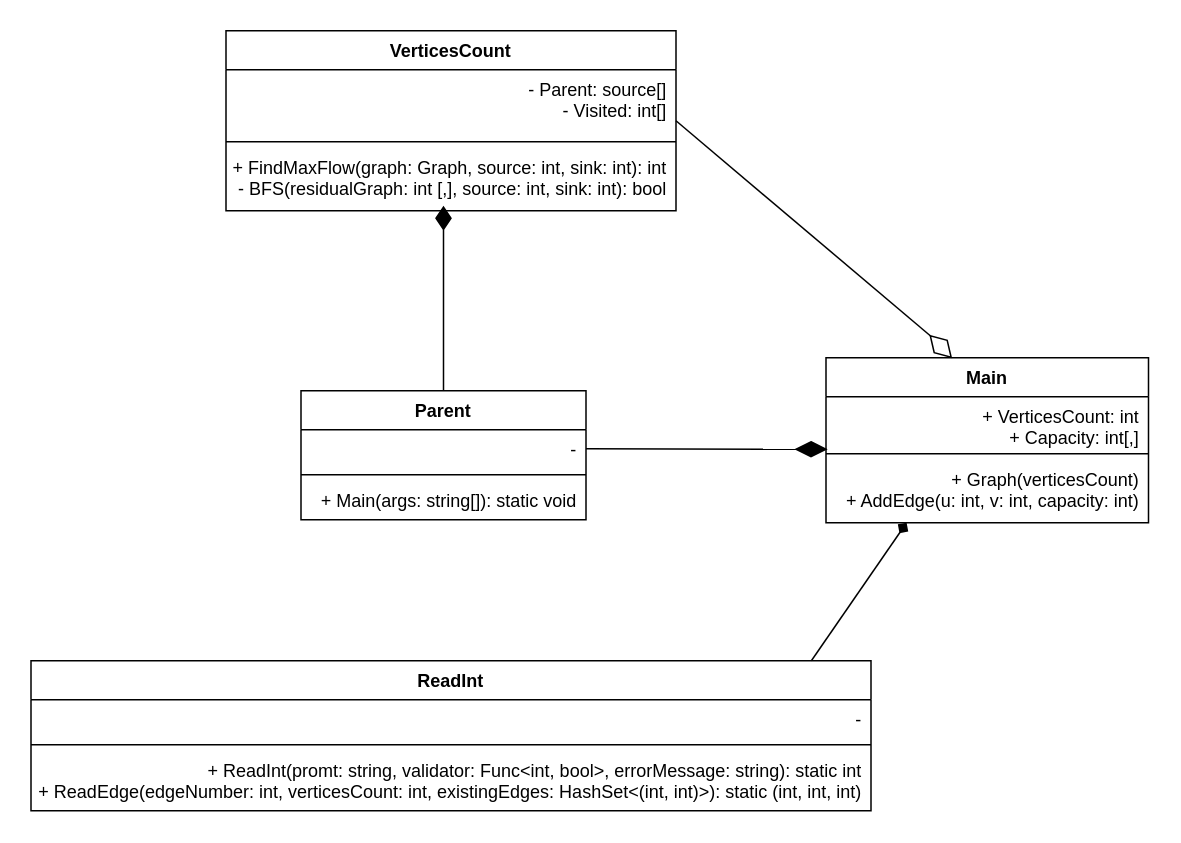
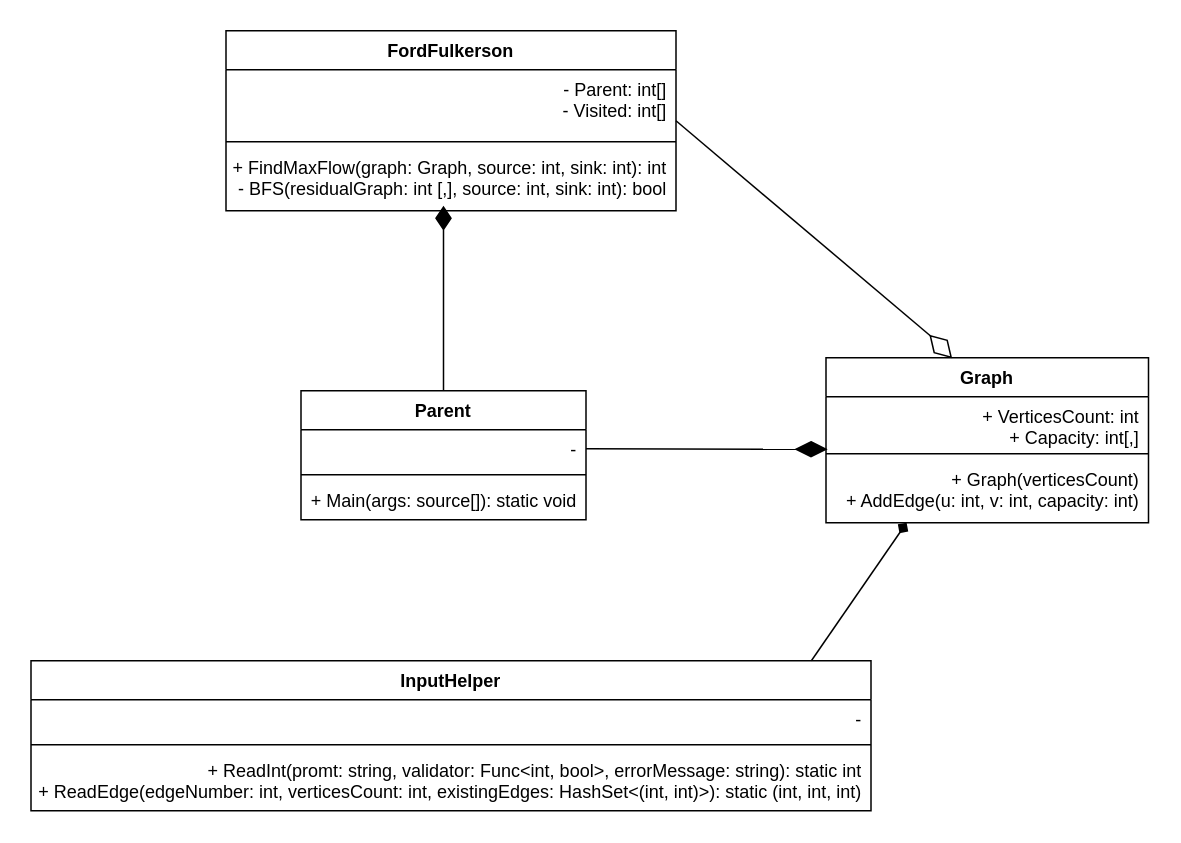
  <mxCell id="0" />
  <mxCell id="1" parent="0" />
- <mxCell id="2" value="VerticesCount" style="swimlane;fontStyle=1;align=center;verticalAlign=top;childLayout=stackLayout;horizontal=1;startSize=26;horizontalStack=0;resizeParent=1;resizeParentMax=0;resizeLast=0;collapsible=1;marginBottom=0;whiteSpace=wrap;html=1;" vertex="1" parent="1"><mxGeometry x="150" y="20" width="300" height="120" as="geometry" /></mxCell>
- <mxCell id="3" value="- Parent: source[]&lt;div&gt;- Visited: int[]&lt;br&gt;&lt;div&gt;&lt;br&gt;&lt;/div&gt;&lt;/div&gt;" style="text;strokeColor=none;fillColor=none;align=right;verticalAlign=top;spacingLeft=4;spacingRight=4;overflow=hidden;rotatable=0;points=[[0,0.5],[1,0.5]];portConstraint=eastwest;whiteSpace=wrap;html=1;" vertex="1" parent="2"><mxGeometry y="26" width="300" height="44" as="geometry" /></mxCell>
+ <mxCell id="2" value="FordFulkerson" style="swimlane;fontStyle=1;align=center;verticalAlign=top;childLayout=stackLayout;horizontal=1;startSize=26;horizontalStack=0;resizeParent=1;resizeParentMax=0;resizeLast=0;collapsible=1;marginBottom=0;whiteSpace=wrap;html=1;" vertex="1" parent="1"><mxGeometry x="150" y="20" width="300" height="120" as="geometry" /></mxCell>
+ <mxCell id="3" value="- Parent: int[]&lt;div&gt;- Visited: int[]&lt;br&gt;&lt;div&gt;&lt;br&gt;&lt;/div&gt;&lt;/div&gt;" style="text;strokeColor=none;fillColor=none;align=right;verticalAlign=top;spacingLeft=4;spacingRight=4;overflow=hidden;rotatable=0;points=[[0,0.5],[1,0.5]];portConstraint=eastwest;whiteSpace=wrap;html=1;" vertex="1" parent="2"><mxGeometry y="26" width="300" height="44" as="geometry" /></mxCell>
  <mxCell id="4" value="" style="line;strokeWidth=1;fillColor=none;align=left;verticalAlign=middle;spacingTop=-1;spacingLeft=3;spacingRight=3;rotatable=0;labelPosition=right;points=[];portConstraint=eastwest;strokeColor=inherit;" vertex="1" parent="2"><mxGeometry y="70" width="300" height="8" as="geometry" /></mxCell>
  <mxCell id="5" value="+ FindMaxFlow(graph: Graph, source: int, sink: int): int&lt;br&gt;&lt;span style=&quot;background-color: initial;&quot;&gt;- BFS(residualGraph: int [,], source: int, sink: int): bool&lt;/span&gt;" style="text;strokeColor=none;fillColor=none;align=right;verticalAlign=top;spacingLeft=4;spacingRight=4;overflow=hidden;rotatable=0;points=[[0,0.5],[1,0.5]];portConstraint=eastwest;whiteSpace=wrap;html=1;" vertex="1" parent="2"><mxGeometry y="78" width="300" height="42" as="geometry" /></mxCell>
- <mxCell id="6" value="Main" style="swimlane;fontStyle=1;align=center;verticalAlign=top;childLayout=stackLayout;horizontal=1;startSize=26;horizontalStack=0;resizeParent=1;resizeParentMax=0;resizeLast=0;collapsible=1;marginBottom=0;whiteSpace=wrap;html=1;" vertex="1" parent="1"><mxGeometry x="550" y="238" width="215" height="110" as="geometry" /></mxCell>
+ <mxCell id="6" value="Graph" style="swimlane;fontStyle=1;align=center;verticalAlign=top;childLayout=stackLayout;horizontal=1;startSize=26;horizontalStack=0;resizeParent=1;resizeParentMax=0;resizeLast=0;collapsible=1;marginBottom=0;whiteSpace=wrap;html=1;" vertex="1" parent="1"><mxGeometry x="550" y="238" width="215" height="110" as="geometry" /></mxCell>
  <mxCell id="7" value="+ VerticesCount: int&lt;div&gt;+ Capacity: int[,]&lt;/div&gt;" style="text;strokeColor=none;fillColor=none;align=right;verticalAlign=top;spacingLeft=4;spacingRight=4;overflow=hidden;rotatable=0;points=[[0,0.5],[1,0.5]];portConstraint=eastwest;whiteSpace=wrap;html=1;" vertex="1" parent="6"><mxGeometry y="26" width="215" height="34" as="geometry" /></mxCell>
  <mxCell id="8" value="" style="line;strokeWidth=1;fillColor=none;align=left;verticalAlign=middle;spacingTop=-1;spacingLeft=3;spacingRight=3;rotatable=0;labelPosition=right;points=[];portConstraint=eastwest;strokeColor=inherit;" vertex="1" parent="6"><mxGeometry y="60" width="215" height="8" as="geometry" /></mxCell>
  <mxCell id="9" value="+ Graph(verticesCount)&lt;div&gt;+ AddEdge(u: int, v: int, capacity: int)&lt;/div&gt;" style="text;strokeColor=none;fillColor=none;align=right;verticalAlign=top;spacingLeft=4;spacingRight=4;overflow=hidden;rotatable=0;points=[[0,0.5],[1,0.5]];portConstraint=eastwest;whiteSpace=wrap;html=1;" vertex="1" parent="6"><mxGeometry y="68" width="215" height="42" as="geometry" /></mxCell>
- <mxCell id="10" value="ReadInt" style="swimlane;fontStyle=1;align=center;verticalAlign=top;childLayout=stackLayout;horizontal=1;startSize=26;horizontalStack=0;resizeParent=1;resizeParentMax=0;resizeLast=0;collapsible=1;marginBottom=0;whiteSpace=wrap;html=1;" vertex="1" parent="1"><mxGeometry x="20" y="440" width="560" height="100" as="geometry" /></mxCell>
+ <mxCell id="10" value="InputHelper" style="swimlane;fontStyle=1;align=center;verticalAlign=top;childLayout=stackLayout;horizontal=1;startSize=26;horizontalStack=0;resizeParent=1;resizeParentMax=0;resizeLast=0;collapsible=1;marginBottom=0;whiteSpace=wrap;html=1;" vertex="1" parent="1"><mxGeometry x="20" y="440" width="560" height="100" as="geometry" /></mxCell>
  <mxCell id="11" value="-" style="text;strokeColor=none;fillColor=none;align=right;verticalAlign=top;spacingLeft=4;spacingRight=4;overflow=hidden;rotatable=0;points=[[0,0.5],[1,0.5]];portConstraint=eastwest;whiteSpace=wrap;html=1;" vertex="1" parent="10"><mxGeometry y="26" width="560" height="26" as="geometry" /></mxCell>
  <mxCell id="12" value="" style="line;strokeWidth=1;fillColor=none;align=left;verticalAlign=middle;spacingTop=-1;spacingLeft=3;spacingRight=3;rotatable=0;labelPosition=right;points=[];portConstraint=eastwest;strokeColor=inherit;" vertex="1" parent="10"><mxGeometry y="52" width="560" height="8" as="geometry" /></mxCell>
  <mxCell id="13" value="+ ReadInt(promt: string, validator: Func&amp;lt;int, bool&amp;gt;, errorMessage: string): static int&lt;div&gt;+ ReadEdge(edgeNumber: int, verticesCount: int, existingEdges: HashSet&amp;lt;(int, int)&amp;gt;): static (int, int, int)&lt;br&gt;&lt;div&gt;&lt;br&gt;&lt;/div&gt;&lt;/div&gt;" style="text;strokeColor=none;fillColor=none;align=right;verticalAlign=top;spacingLeft=4;spacingRight=4;overflow=hidden;rotatable=0;points=[[0,0.5],[1,0.5]];portConstraint=eastwest;whiteSpace=wrap;html=1;" vertex="1" parent="10"><mxGeometry y="60" width="560" height="40" as="geometry" /></mxCell>
  <mxCell id="14" value="Parent" style="swimlane;fontStyle=1;align=center;verticalAlign=top;childLayout=stackLayout;horizontal=1;startSize=26;horizontalStack=0;resizeParent=1;resizeParentMax=0;resizeLast=0;collapsible=1;marginBottom=0;whiteSpace=wrap;html=1;" vertex="1" parent="1"><mxGeometry x="200" y="260" width="190" height="86" as="geometry" /></mxCell>
  <mxCell id="15" value="-" style="text;strokeColor=none;fillColor=none;align=right;verticalAlign=top;spacingLeft=4;spacingRight=4;overflow=hidden;rotatable=0;points=[[0,0.5],[1,0.5]];portConstraint=eastwest;whiteSpace=wrap;html=1;" vertex="1" parent="14"><mxGeometry y="26" width="190" height="26" as="geometry" /></mxCell>
  <mxCell id="16" value="" style="line;strokeWidth=1;fillColor=none;align=left;verticalAlign=middle;spacingTop=-1;spacingLeft=3;spacingRight=3;rotatable=0;labelPosition=right;points=[];portConstraint=eastwest;strokeColor=inherit;" vertex="1" parent="14"><mxGeometry y="52" width="190" height="8" as="geometry" /></mxCell>
- <mxCell id="17" value="+ Main(args: string[]): static void" style="text;strokeColor=none;fillColor=none;align=right;verticalAlign=top;spacingLeft=4;spacingRight=4;overflow=hidden;rotatable=0;points=[[0,0.5],[1,0.5]];portConstraint=eastwest;whiteSpace=wrap;html=1;" vertex="1" parent="14"><mxGeometry y="60" width="190" height="26" as="geometry" /></mxCell>
+ <mxCell id="17" value="+ Main(args: source[]): static void" style="text;strokeColor=none;fillColor=none;align=right;verticalAlign=top;spacingLeft=4;spacingRight=4;overflow=hidden;rotatable=0;points=[[0,0.5],[1,0.5]];portConstraint=eastwest;whiteSpace=wrap;html=1;" vertex="1" parent="14"><mxGeometry y="60" width="190" height="26" as="geometry" /></mxCell>
  <mxCell id="18" value="" style="rhombus;whiteSpace=wrap;html=1;fillColor=#000000;" vertex="1" parent="1"><mxGeometry x="530" y="294" width="20" height="10" as="geometry" /></mxCell>
  <mxCell id="19" value="" style="endArrow=none;html=1;rounded=0;entryX=0;entryY=0.5;entryDx=0;entryDy=0;exitX=1;exitY=0.5;exitDx=0;exitDy=0;" edge="1" parent="1" target="18"><mxGeometry width="50" height="50" relative="1" as="geometry"><mxPoint x="390" y="298.66" as="sourcePoint" /><mxPoint x="530" y="298.66" as="targetPoint" /></mxGeometry></mxCell>
  <mxCell id="20" value="" style="rhombus;whiteSpace=wrap;html=1;fillColor=#000000;rotation=-90;" vertex="1" parent="1"><mxGeometry x="287.5" y="140" width="15" height="10" as="geometry" /></mxCell>
  <mxCell id="21" value="" style="endArrow=none;html=1;rounded=0;exitX=0.5;exitY=0;exitDx=0;exitDy=0;entryX=0;entryY=0.5;entryDx=0;entryDy=0;" edge="1" parent="1" source="14" target="20"><mxGeometry width="50" height="50" relative="1" as="geometry"><mxPoint x="280" y="150" as="sourcePoint" /><mxPoint x="295" y="170" as="targetPoint" /></mxGeometry></mxCell>
  <mxCell id="22" value="" style="rhombus;whiteSpace=wrap;html=1;fillColor=#FFFFFF;rotation=-134;" vertex="1" parent="1"><mxGeometry x="616.48" y="224.51" width="20" height="12" as="geometry" /></mxCell>
  <mxCell id="23" value="" style="endArrow=none;html=1;rounded=0;exitX=1;exitY=0.5;exitDx=0;exitDy=0;entryX=1;entryY=0.5;entryDx=0;entryDy=0;" edge="1" parent="1" source="2" target="22"><mxGeometry width="50" height="50" relative="1" as="geometry"><mxPoint x="490" y="110" as="sourcePoint" /><mxPoint x="540" y="60" as="targetPoint" /></mxGeometry></mxCell>
  <mxCell id="24" value="" style="endArrow=diamond;html=1;rounded=0;exitX=0.929;exitY=0;exitDx=0;exitDy=0;exitPerimeter=0;entryX=0.25;entryY=1;entryDx=0;entryDy=0;" edge="1" parent="1" source="10" target="6"><mxGeometry width="50" height="50" relative="1" as="geometry"><mxPoint x="550" y="430" as="sourcePoint" /><mxPoint x="600" y="380" as="targetPoint" /></mxGeometry></mxCell>
